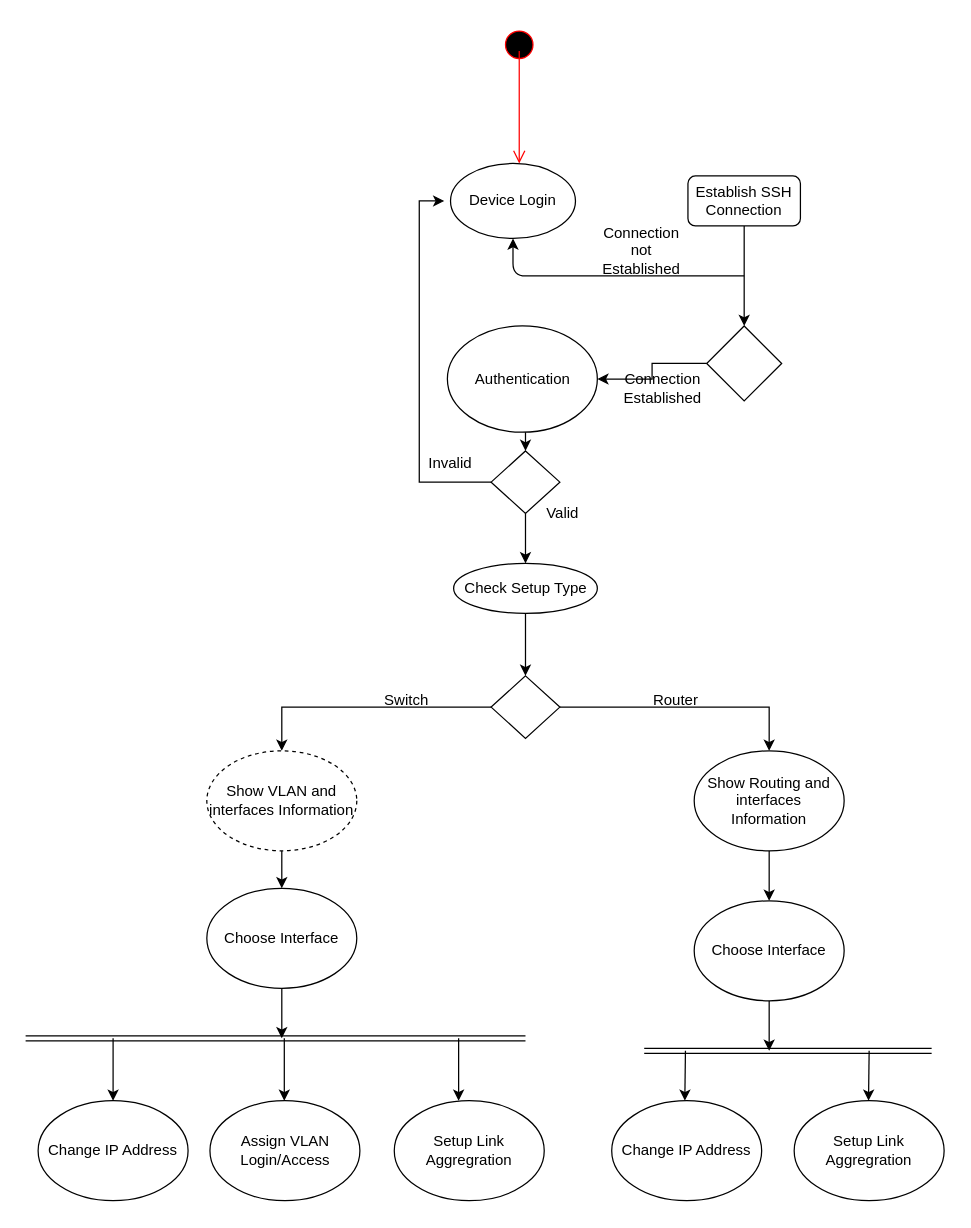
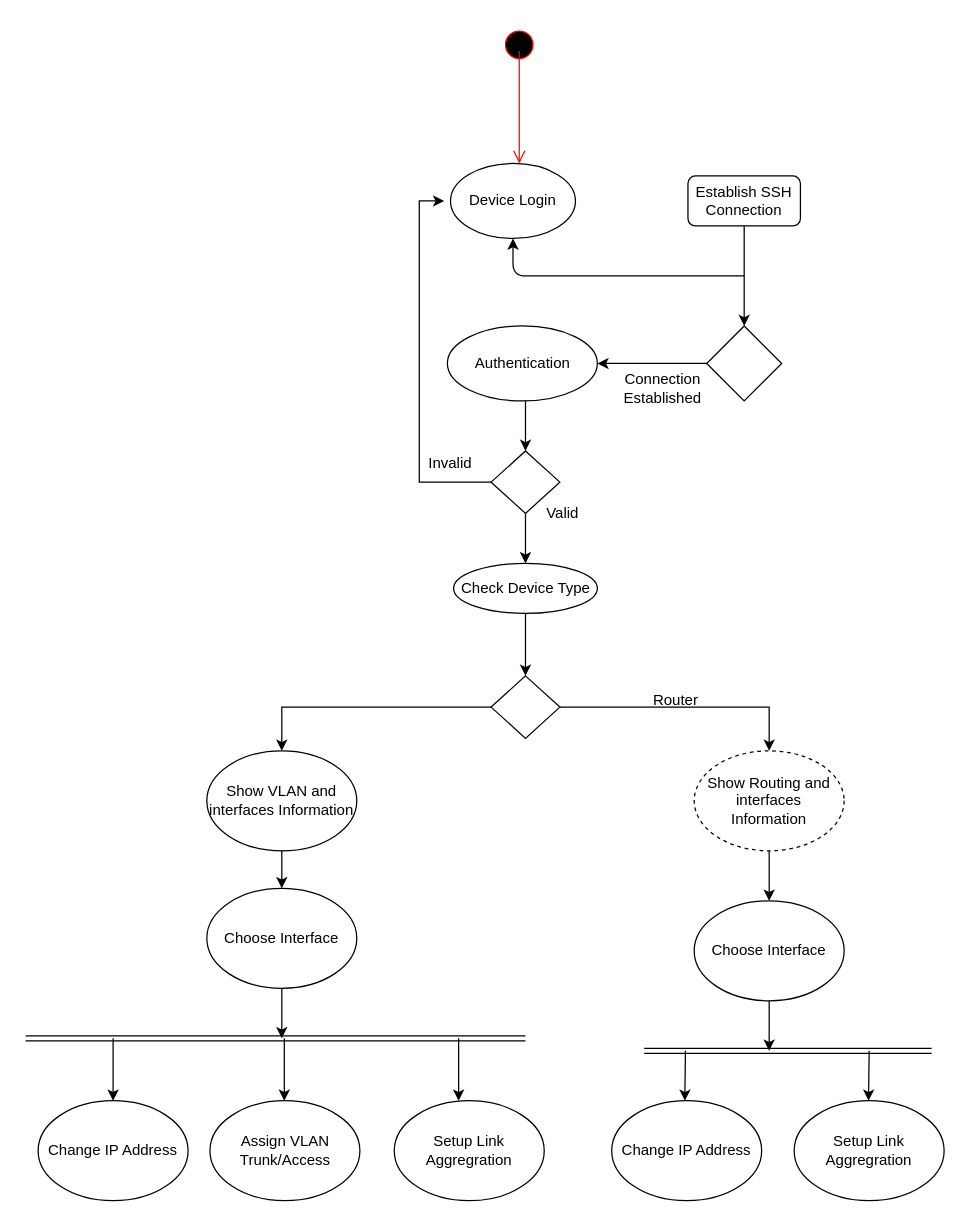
  <mxCell id="0" />
  <mxCell id="1" parent="0" />
  <mxCell id="2" value="" style="ellipse;html=1;shape=startState;fillColor=#000000;strokeColor=#ff0000;" vertex="1" parent="1"><mxGeometry x="400" y="20" width="30" height="30" as="geometry" /></mxCell>
  <mxCell id="3" value="" style="edgeStyle=orthogonalEdgeStyle;html=1;verticalAlign=bottom;endArrow=open;endSize=8;strokeColor=#ff0000;" edge="1" parent="1"><mxGeometry relative="1" as="geometry"><mxPoint x="415" y="130" as="targetPoint" /><mxPoint x="415" y="40" as="sourcePoint" /></mxGeometry></mxCell>
  <mxCell id="4" style="edgeStyle=orthogonalEdgeStyle;rounded=0;orthogonalLoop=1;jettySize=auto;html=1;entryX=0;entryY=0.5;entryDx=0;entryDy=0;exitX=0;exitY=0.5;exitDx=0;exitDy=0;" edge="1" parent="1" source="6"><mxGeometry relative="1" as="geometry"><mxPoint x="355" y="160" as="targetPoint" /><Array as="points"><mxPoint x="335" y="385" /><mxPoint x="335" y="160" /></Array></mxGeometry></mxCell>
  <mxCell id="5" style="edgeStyle=orthogonalEdgeStyle;rounded=0;orthogonalLoop=1;jettySize=auto;html=1;entryX=0.5;entryY=0;entryDx=0;entryDy=0;" edge="1" parent="1" source="6" target="22"><mxGeometry relative="1" as="geometry" /></mxCell>
  <mxCell id="6" value="" style="rhombus;whiteSpace=wrap;html=1;" vertex="1" parent="1"><mxGeometry x="392.5" y="360" width="55" height="50" as="geometry" /></mxCell>
  <mxCell id="7" style="edgeStyle=orthogonalEdgeStyle;rounded=0;orthogonalLoop=1;jettySize=auto;html=1;entryX=0.5;entryY=0;entryDx=0;entryDy=0;" edge="1" parent="1" source="8" target="6"><mxGeometry relative="1" as="geometry"><Array as="points"><mxPoint x="420" y="320" /><mxPoint x="420" y="320" /></Array></mxGeometry></mxCell>
- <mxCell id="8" value="Authentication" style="ellipse;whiteSpace=wrap;html=1;" vertex="1" parent="1"><mxGeometry x="357.5" y="260" width="120" height="85" as="geometry" /></mxCell>
+ <mxCell id="8" value="Authentication" style="ellipse;whiteSpace=wrap;html=1;" vertex="1" parent="1"><mxGeometry x="357.5" y="260" width="120" height="60" as="geometry" /></mxCell>
  <mxCell id="9" value="Device Login" style="ellipse;whiteSpace=wrap;html=1;" vertex="1" parent="1"><mxGeometry x="360" y="130" width="100" height="60" as="geometry" /></mxCell>
  <mxCell id="10" value="Invalid" style="text;html=1;strokeColor=none;fillColor=none;align=center;verticalAlign=middle;whiteSpace=wrap;rounded=0;" vertex="1" parent="1"><mxGeometry x="340" y="360" width="40" height="20" as="geometry" /></mxCell>
  <mxCell id="11" value="Valid" style="text;html=1;strokeColor=none;fillColor=none;align=center;verticalAlign=middle;whiteSpace=wrap;rounded=0;" vertex="1" parent="1"><mxGeometry x="430" y="400" width="40" height="20" as="geometry" /></mxCell>
  <mxCell id="12" style="edgeStyle=orthogonalEdgeStyle;rounded=0;orthogonalLoop=1;jettySize=auto;html=1;entryX=0.5;entryY=0;entryDx=0;entryDy=0;" edge="1" parent="1" source="14" target="16"><mxGeometry relative="1" as="geometry" /></mxCell>
  <mxCell id="13" style="edgeStyle=orthogonalEdgeStyle;rounded=0;orthogonalLoop=1;jettySize=auto;html=1;entryX=0.5;entryY=0;entryDx=0;entryDy=0;" edge="1" parent="1" source="14" target="18"><mxGeometry relative="1" as="geometry" /></mxCell>
  <mxCell id="14" value="" style="rhombus;whiteSpace=wrap;html=1;" vertex="1" parent="1"><mxGeometry x="392.5" y="540" width="55" height="50" as="geometry" /></mxCell>
  <mxCell id="15" value="" style="edgeStyle=orthogonalEdgeStyle;rounded=0;orthogonalLoop=1;jettySize=auto;html=1;" edge="1" parent="1" source="16" target="27"><mxGeometry relative="1" as="geometry" /></mxCell>
- <mxCell id="16" value="Show VLAN and interfaces Information" style="ellipse;whiteSpace=wrap;html=1;dashed=1;" vertex="1" parent="1"><mxGeometry x="165" y="600" width="120" height="80" as="geometry" /></mxCell>
+ <mxCell id="16" value="Show VLAN and interfaces Information" style="ellipse;whiteSpace=wrap;html=1;" vertex="1" parent="1"><mxGeometry x="165" y="600" width="120" height="80" as="geometry" /></mxCell>
  <mxCell id="17" value="" style="edgeStyle=orthogonalEdgeStyle;rounded=0;orthogonalLoop=1;jettySize=auto;html=1;" edge="1" parent="1" source="18" target="30"><mxGeometry relative="1" as="geometry" /></mxCell>
- <mxCell id="18" value="&lt;div&gt;Show Routing and interfaces&lt;/div&gt;&lt;div&gt;Information&lt;/div&gt;" style="ellipse;whiteSpace=wrap;html=1;" vertex="1" parent="1"><mxGeometry x="555" y="600" width="120" height="80" as="geometry" /></mxCell>
+ <mxCell id="18" value="&lt;div&gt;Show Routing and interfaces&lt;/div&gt;&lt;div&gt;Information&lt;/div&gt;" style="ellipse;whiteSpace=wrap;html=1;dashed=1;" vertex="1" parent="1"><mxGeometry x="555" y="600" width="120" height="80" as="geometry" /></mxCell>
  <mxCell id="19" value="Router" style="text;html=1;align=center;verticalAlign=middle;resizable=0;points=[];autosize=1;" vertex="1" parent="1"><mxGeometry x="515" y="550" width="50" height="20" as="geometry" /></mxCell>
- <mxCell id="20" value="Switch" style="text;html=1;strokeColor=none;fillColor=none;align=center;verticalAlign=middle;whiteSpace=wrap;rounded=0;" vertex="1" parent="1"><mxGeometry x="305" y="550" width="40" height="20" as="geometry" /></mxCell>
  <mxCell id="21" style="edgeStyle=orthogonalEdgeStyle;rounded=0;orthogonalLoop=1;jettySize=auto;html=1;entryX=0.5;entryY=0;entryDx=0;entryDy=0;" edge="1" parent="1" source="22" target="14"><mxGeometry relative="1" as="geometry" /></mxCell>
- <mxCell id="22" value="Check Setup Type" style="ellipse;whiteSpace=wrap;html=1;" vertex="1" parent="1"><mxGeometry x="362.5" y="450" width="115" height="40" as="geometry" /></mxCell>
+ <mxCell id="22" value="Check Device Type" style="ellipse;whiteSpace=wrap;html=1;" vertex="1" parent="1"><mxGeometry x="362.5" y="450" width="115" height="40" as="geometry" /></mxCell>
  <mxCell id="23" value="" style="shape=link;html=1;" edge="1" parent="1"><mxGeometry width="50" height="50" relative="1" as="geometry"><mxPoint x="20" y="830" as="sourcePoint" /><mxPoint x="420" y="830" as="targetPoint" /><Array as="points"><mxPoint x="271.25" y="830" /></Array></mxGeometry></mxCell>
  <mxCell id="24" value="Change IP Address" style="ellipse;whiteSpace=wrap;html=1;" vertex="1" parent="1"><mxGeometry x="30" y="880" width="120" height="80" as="geometry" /></mxCell>
- <mxCell id="25" value="&lt;div&gt;Assign VLAN&lt;/div&gt;&lt;div&gt;Login/Access&lt;br&gt;&lt;/div&gt;" style="ellipse;whiteSpace=wrap;html=1;" vertex="1" parent="1"><mxGeometry x="167.5" y="880" width="120" height="80" as="geometry" /></mxCell>
+ <mxCell id="25" value="&lt;div&gt;Assign VLAN&lt;/div&gt;&lt;div&gt;Trunk/Access&lt;br&gt;&lt;/div&gt;" style="ellipse;whiteSpace=wrap;html=1;" vertex="1" parent="1"><mxGeometry x="167.5" y="880" width="120" height="80" as="geometry" /></mxCell>
  <mxCell id="26" style="edgeStyle=orthogonalEdgeStyle;rounded=0;orthogonalLoop=1;jettySize=auto;html=1;" edge="1" parent="1" source="27"><mxGeometry relative="1" as="geometry"><mxPoint x="225" y="830" as="targetPoint" /></mxGeometry></mxCell>
  <mxCell id="27" value="Choose Interface" style="ellipse;whiteSpace=wrap;html=1;" vertex="1" parent="1"><mxGeometry x="165" y="710" width="120" height="80" as="geometry" /></mxCell>
  <mxCell id="28" value="" style="shape=link;html=1;" edge="1" parent="1"><mxGeometry width="50" height="50" relative="1" as="geometry"><mxPoint x="515" y="840" as="sourcePoint" /><mxPoint x="745" y="840" as="targetPoint" /><Array as="points"><mxPoint x="655" y="840" /></Array></mxGeometry></mxCell>
  <mxCell id="29" style="edgeStyle=orthogonalEdgeStyle;rounded=0;orthogonalLoop=1;jettySize=auto;html=1;" edge="1" parent="1" source="30"><mxGeometry relative="1" as="geometry"><mxPoint x="615" y="840" as="targetPoint" /></mxGeometry></mxCell>
  <mxCell id="30" value="Choose Interface" style="ellipse;whiteSpace=wrap;html=1;" vertex="1" parent="1"><mxGeometry x="555" y="720" width="120" height="80" as="geometry" /></mxCell>
  <mxCell id="31" value="Setup Link Aggregration" style="ellipse;whiteSpace=wrap;html=1;" vertex="1" parent="1"><mxGeometry x="635" y="880" width="120" height="80" as="geometry" /></mxCell>
  <mxCell id="32" value="Change IP Address" style="ellipse;whiteSpace=wrap;html=1;" vertex="1" parent="1"><mxGeometry x="489" y="880" width="120" height="80" as="geometry" /></mxCell>
  <mxCell id="33" value="" style="endArrow=classic;html=1;entryX=0.5;entryY=0;entryDx=0;entryDy=0;" edge="1" parent="1" target="24"><mxGeometry width="50" height="50" relative="1" as="geometry"><mxPoint x="90" y="830" as="sourcePoint" /><mxPoint x="110" y="830" as="targetPoint" /></mxGeometry></mxCell>
  <mxCell id="34" value="" style="endArrow=classic;html=1;entryX=0.5;entryY=0;entryDx=0;entryDy=0;" edge="1" parent="1"><mxGeometry width="50" height="50" relative="1" as="geometry"><mxPoint x="227" y="830" as="sourcePoint" /><mxPoint x="227" y="880" as="targetPoint" /></mxGeometry></mxCell>
  <mxCell id="35" value="" style="endArrow=classic;html=1;entryX=0.5;entryY=0;entryDx=0;entryDy=0;" edge="1" parent="1"><mxGeometry width="50" height="50" relative="1" as="geometry"><mxPoint x="366.5" y="830" as="sourcePoint" /><mxPoint x="366.5" y="880" as="targetPoint" /></mxGeometry></mxCell>
  <mxCell id="36" value="" style="endArrow=classic;html=1;entryX=0.5;entryY=0;entryDx=0;entryDy=0;" edge="1" parent="1"><mxGeometry width="50" height="50" relative="1" as="geometry"><mxPoint x="548" y="840" as="sourcePoint" /><mxPoint x="547.5" y="880" as="targetPoint" /></mxGeometry></mxCell>
  <mxCell id="37" style="edgeStyle=orthogonalEdgeStyle;rounded=0;orthogonalLoop=1;jettySize=auto;html=1;entryX=0.5;entryY=0;entryDx=0;entryDy=0;" edge="1" parent="1" source="38" target="40"><mxGeometry relative="1" as="geometry" /></mxCell>
  <mxCell id="38" value="Establish SSH Connection" style="rounded=1;whiteSpace=wrap;html=1;" vertex="1" parent="1"><mxGeometry x="550" y="140" width="90" height="40" as="geometry" /></mxCell>
  <mxCell id="39" style="edgeStyle=orthogonalEdgeStyle;rounded=0;orthogonalLoop=1;jettySize=auto;html=1;entryX=1;entryY=0.5;entryDx=0;entryDy=0;" edge="1" parent="1" source="40" target="8"><mxGeometry relative="1" as="geometry" /></mxCell>
  <mxCell id="40" value="" style="rhombus;whiteSpace=wrap;html=1;" vertex="1" parent="1"><mxGeometry x="565" y="260" width="60" height="60" as="geometry" /></mxCell>
  <mxCell id="41" value="Connection Established" style="text;html=1;strokeColor=none;fillColor=none;align=center;verticalAlign=middle;whiteSpace=wrap;rounded=0;" vertex="1" parent="1"><mxGeometry x="495" y="290" width="70" height="40" as="geometry" /></mxCell>
- <mxCell id="42" value="Connection not Established" style="text;html=1;strokeColor=none;fillColor=none;align=center;verticalAlign=middle;whiteSpace=wrap;rounded=0;" vertex="1" parent="1"><mxGeometry x="477.5" y="180" width="70" height="40" as="geometry" /></mxCell>
  <mxCell id="43" value="" style="endArrow=classic;html=1;entryX=0.5;entryY=1;entryDx=0;entryDy=0;" edge="1" parent="1" target="9"><mxGeometry width="50" height="50" relative="1" as="geometry"><mxPoint x="595" y="220" as="sourcePoint" /><mxPoint x="405" y="220" as="targetPoint" /><Array as="points"><mxPoint x="410" y="220" /></Array></mxGeometry></mxCell>
  <mxCell id="44" value="Setup Link Aggregration" style="ellipse;whiteSpace=wrap;html=1;" vertex="1" parent="1"><mxGeometry x="315" y="880" width="120" height="80" as="geometry" /></mxCell>
  <mxCell id="45" value="" style="endArrow=classic;html=1;entryX=0.5;entryY=0;entryDx=0;entryDy=0;" edge="1" parent="1"><mxGeometry width="50" height="50" relative="1" as="geometry"><mxPoint x="695" y="840" as="sourcePoint" /><mxPoint x="694.5" y="880" as="targetPoint" /></mxGeometry></mxCell>
